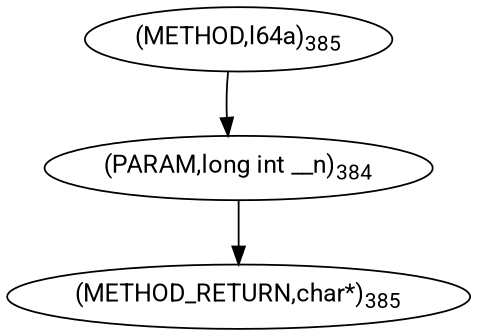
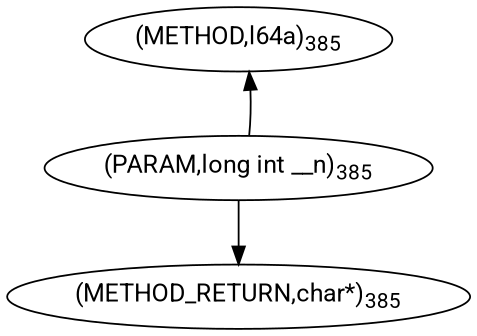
  digraph {
    fontname=Roboto
    node [fontname=Roboto]
    edge [fontname=Roboto]
    n1 [label=<(METHOD,l64a)<SUB>385</SUB>>]
-   n2 [label=<(PARAM,long int __n)<SUB>384</SUB>>]
+   n2 [label=<(PARAM,long int __n)<SUB>385</SUB>>]
    n3 [label=<(METHOD_RETURN,char*)<SUB>385</SUB>>]
-   n1 -> n2
+   n2 -> n1
    n2 -> n3
  }
